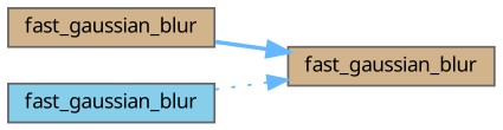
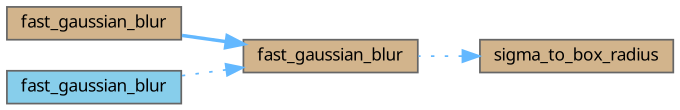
  digraph {
    rankdir=RL
    node [color=grey40 fillcolor=tan fontname=Verdana fontsize=10 shape=box style=filled]
    edge [color=steelblue1 dir=back fontname=Verdana fontsize=10 labelfontname=Verdana labelfontsize=10 style=dotted]
+   n1 [color=gray40 fontcolor=black height=0.2 label=sigma_to_box_radius width=0.4]
    n2 [height=0.2 label=fast_gaussian_blur width=0.4]
    n3 [height=0.2 label=fast_gaussian_blur width=0.4]
    n4 [fillcolor=skyblue height=0.2 label=fast_gaussian_blur width=0.4]
+   n1 -> n2
    n2 -> n3 [style=bold]
    n2 -> n4
  }
